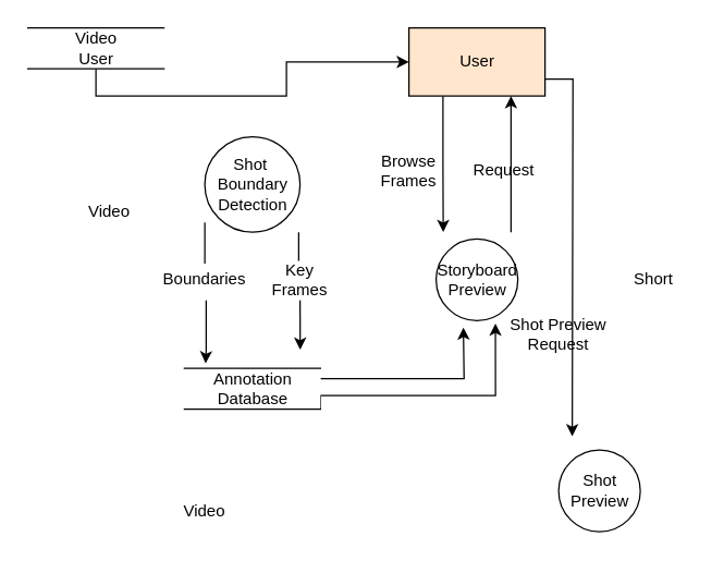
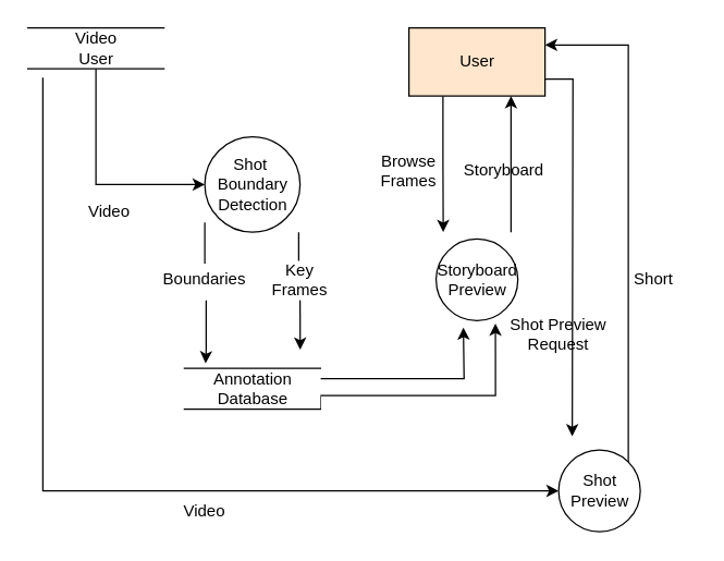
  <mxCell id="0" />
  <mxCell id="1" parent="0" />
- <mxCell id="2" style="edgeStyle=orthogonalEdgeStyle;rounded=0;orthogonalLoop=1;jettySize=auto;html=1;exitX=0.5;exitY=1;exitDx=0;exitDy=0;" edge="1" parent="1" source="3" target="21"><mxGeometry relative="1" as="geometry" /></mxCell>
+ <mxCell id="2" style="edgeStyle=orthogonalEdgeStyle;rounded=0;orthogonalLoop=1;jettySize=auto;html=1;exitX=0.5;exitY=1;exitDx=0;exitDy=0;entryX=0;entryY=0.5;entryDx=0;entryDy=0;" edge="1" parent="1" source="3" target="4"><mxGeometry relative="1" as="geometry" /></mxCell>
  <mxCell id="3" value="Video&lt;br&gt;User" style="html=1;dashed=0;whitespace=wrap;shape=partialRectangle;right=0;left=0;" vertex="1" parent="1"><mxGeometry x="20" y="20" width="100" height="30" as="geometry" /></mxCell>
  <mxCell id="4" value="Shot&amp;nbsp;&lt;br&gt;Boundary &lt;br&gt;Detection" style="shape=ellipse;html=1;dashed=0;whitespace=wrap;aspect=fixed;perimeter=ellipsePerimeter;" vertex="1" parent="1"><mxGeometry x="150" y="100" width="70" height="70" as="geometry" /></mxCell>
  <mxCell id="5" style="edgeStyle=orthogonalEdgeStyle;rounded=0;orthogonalLoop=1;jettySize=auto;html=1;exitX=1;exitY=0.25;exitDx=0;exitDy=0;" edge="1" parent="1" source="7"><mxGeometry relative="1" as="geometry"><mxPoint x="340" y="240" as="targetPoint" /></mxGeometry></mxCell>
  <mxCell id="6" style="edgeStyle=orthogonalEdgeStyle;rounded=0;orthogonalLoop=1;jettySize=auto;html=1;exitX=1;exitY=1;exitDx=0;exitDy=0;entryX=0.726;entryY=1.036;entryDx=0;entryDy=0;entryPerimeter=0;" edge="1" parent="1" source="7" target="18"><mxGeometry relative="1" as="geometry"><Array as="points"><mxPoint x="364" y="290" /></Array></mxGeometry></mxCell>
  <mxCell id="7" value="Annotation&lt;br&gt;Database" style="html=1;dashed=0;whitespace=wrap;shape=partialRectangle;right=0;left=0;" vertex="1" parent="1"><mxGeometry x="135" y="270" width="100" height="30" as="geometry" /></mxCell>
  <mxCell id="8" value="Boundaries" style="text;html=1;strokeColor=none;fillColor=none;align=center;verticalAlign=middle;whiteSpace=wrap;rounded=0;" vertex="1" parent="1"><mxGeometry x="120" y="190" width="60" height="30" as="geometry" /></mxCell>
  <mxCell id="9" value="Key&lt;br&gt;Frames" style="text;html=1;strokeColor=none;fillColor=none;align=center;verticalAlign=middle;whiteSpace=wrap;rounded=0;" vertex="1" parent="1"><mxGeometry x="190" y="190" width="60" height="30" as="geometry" /></mxCell>
  <mxCell id="10" value="" style="endArrow=classic;html=1;rounded=0;entryX=0.156;entryY=-0.12;entryDx=0;entryDy=0;entryPerimeter=0;" edge="1" parent="1" target="7"><mxGeometry width="50" height="50" relative="1" as="geometry"><mxPoint x="151" y="220" as="sourcePoint" /><mxPoint x="280" y="250" as="targetPoint" /><Array as="points"><mxPoint x="151" y="256" /></Array></mxGeometry></mxCell>
  <mxCell id="11" value="" style="endArrow=classic;html=1;rounded=0;entryX=0.156;entryY=-0.12;entryDx=0;entryDy=0;entryPerimeter=0;" edge="1" parent="1"><mxGeometry width="50" height="50" relative="1" as="geometry"><mxPoint x="220" y="220" as="sourcePoint" /><mxPoint x="220.1" y="256.4" as="targetPoint" /></mxGeometry></mxCell>
  <mxCell id="12" value="Video" style="text;html=1;strokeColor=none;fillColor=none;align=center;verticalAlign=middle;whiteSpace=wrap;rounded=0;" vertex="1" parent="1"><mxGeometry x="50" y="140" width="60" height="30" as="geometry" /></mxCell>
  <mxCell id="13" value="" style="endArrow=none;html=1;rounded=0;entryX=0;entryY=0.714;entryDx=0;entryDy=0;entryPerimeter=0;" edge="1" parent="1"><mxGeometry width="50" height="50" relative="1" as="geometry"><mxPoint x="150" y="193" as="sourcePoint" /><mxPoint x="150" y="162.98" as="targetPoint" /><Array as="points"><mxPoint x="150" y="193" /></Array></mxGeometry></mxCell>
  <mxCell id="14" value="" style="endArrow=none;html=1;rounded=0;" edge="1" parent="1"><mxGeometry width="50" height="50" relative="1" as="geometry"><mxPoint x="219" y="170" as="sourcePoint" /><mxPoint x="219" y="191" as="targetPoint" /></mxGeometry></mxCell>
+ <mxCell id="15" style="edgeStyle=orthogonalEdgeStyle;rounded=0;orthogonalLoop=1;jettySize=auto;html=1;exitX=1;exitY=0;exitDx=0;exitDy=0;entryX=1;entryY=0.25;entryDx=0;entryDy=0;" edge="1" parent="1" source="16" target="21"><mxGeometry relative="1" as="geometry"><Array as="points"><mxPoint x="461" y="32" /></Array></mxGeometry></mxCell>
  <mxCell id="16" value="Shot&lt;br&gt;Preview" style="shape=ellipse;html=1;dashed=0;whitespace=wrap;aspect=fixed;perimeter=ellipsePerimeter;" vertex="1" parent="1"><mxGeometry x="410" y="330" width="60" height="60" as="geometry" /></mxCell>
+ <mxCell id="17" value="" style="endArrow=classic;html=1;rounded=0;exitX=0.11;exitY=1.219;exitDx=0;exitDy=0;exitPerimeter=0;entryX=0;entryY=0.5;entryDx=0;entryDy=0;" edge="1" parent="1" source="3" target="16"><mxGeometry width="50" height="50" relative="1" as="geometry"><mxPoint x="160" y="200" as="sourcePoint" /><mxPoint x="210" y="150" as="targetPoint" /><Array as="points"><mxPoint x="31" y="360" /></Array></mxGeometry></mxCell>
  <mxCell id="18" value="Storyboard&lt;br&gt;Preview" style="shape=ellipse;html=1;dashed=0;whitespace=wrap;aspect=fixed;perimeter=ellipsePerimeter;" vertex="1" parent="1"><mxGeometry x="320" y="175" width="60" height="60" as="geometry" /></mxCell>
  <mxCell id="19" style="edgeStyle=orthogonalEdgeStyle;rounded=0;orthogonalLoop=1;jettySize=auto;html=1;exitX=0.25;exitY=1;exitDx=0;exitDy=0;" edge="1" parent="1" source="21"><mxGeometry relative="1" as="geometry"><mxPoint x="325.207" y="170" as="targetPoint" /></mxGeometry></mxCell>
  <mxCell id="20" style="edgeStyle=orthogonalEdgeStyle;rounded=0;orthogonalLoop=1;jettySize=auto;html=1;exitX=1;exitY=0.75;exitDx=0;exitDy=0;" edge="1" parent="1" source="21"><mxGeometry relative="1" as="geometry"><mxPoint x="420" y="320" as="targetPoint" /></mxGeometry></mxCell>
  <mxCell id="21" value="User" style="html=1;dashed=0;whitespace=wrap;fillColor=#ffe6cc;" vertex="1" parent="1"><mxGeometry x="300" y="20" width="100" height="50" as="geometry" /></mxCell>
  <mxCell id="22" value="" style="endArrow=classic;html=1;rounded=0;entryX=0.75;entryY=1;entryDx=0;entryDy=0;" edge="1" parent="1" target="21"><mxGeometry width="50" height="50" relative="1" as="geometry"><mxPoint x="375" y="170" as="sourcePoint" /><mxPoint x="370" y="140" as="targetPoint" /></mxGeometry></mxCell>
  <mxCell id="23" value="Video" style="text;html=1;strokeColor=none;fillColor=none;align=center;verticalAlign=middle;whiteSpace=wrap;rounded=0;" vertex="1" parent="1"><mxGeometry x="120" y="360" width="60" height="30" as="geometry" /></mxCell>
  <mxCell id="24" value="Browse&lt;br&gt;Frames" style="text;html=1;strokeColor=none;fillColor=none;align=center;verticalAlign=middle;whiteSpace=wrap;rounded=0;" vertex="1" parent="1"><mxGeometry x="270" y="110" width="60" height="30" as="geometry" /></mxCell>
- <mxCell id="25" value="Request" style="text;html=1;strokeColor=none;fillColor=none;align=center;verticalAlign=middle;whiteSpace=wrap;rounded=0;" vertex="1" parent="1"><mxGeometry x="340" y="110" width="60" height="30" as="geometry" /></mxCell>
+ <mxCell id="25" value="Storyboard" style="text;html=1;strokeColor=none;fillColor=none;align=center;verticalAlign=middle;whiteSpace=wrap;rounded=0;" vertex="1" parent="1"><mxGeometry x="340" y="110" width="60" height="30" as="geometry" /></mxCell>
  <mxCell id="26" value="Short" style="text;html=1;strokeColor=none;fillColor=none;align=center;verticalAlign=middle;whiteSpace=wrap;rounded=0;" vertex="1" parent="1"><mxGeometry x="450" y="190" width="60" height="30" as="geometry" /></mxCell>
  <mxCell id="27" value="Shot Preview&lt;br&gt;Request" style="text;html=1;strokeColor=none;fillColor=none;align=center;verticalAlign=middle;whiteSpace=wrap;rounded=0;" vertex="1" parent="1"><mxGeometry x="370" y="230" width="80" height="30" as="geometry" /></mxCell>
